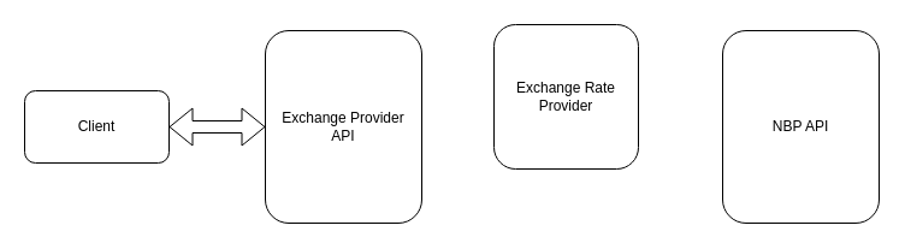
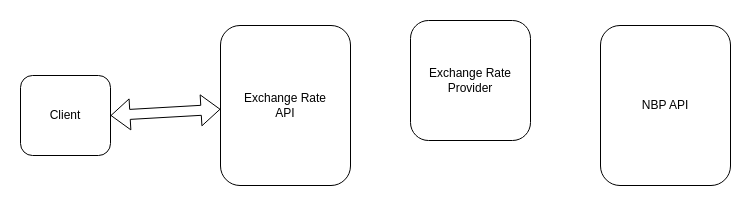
  <mxCell id="0" />
  <mxCell id="1" parent="0" />
- <mxCell id="2" value="Exchange Provider &lt;br&gt;API" style="rounded=1;whiteSpace=wrap;html=1;" vertex="1" parent="1"><mxGeometry x="220" y="25" width="130" height="160" as="geometry" /></mxCell>
- <mxCell id="3" value="Client" style="rounded=1;whiteSpace=wrap;html=1;" vertex="1" parent="1"><mxGeometry x="20" y="75" width="120" height="60" as="geometry" /></mxCell>
+ <mxCell id="2" value="Exchange Rate &lt;br&gt;API" style="rounded=1;whiteSpace=wrap;html=1;" vertex="1" parent="1"><mxGeometry x="220" y="25" width="130" height="160" as="geometry" /></mxCell>
+ <mxCell id="3" value="Client" style="rounded=1;whiteSpace=wrap;html=1;" vertex="1" parent="1"><mxGeometry x="20" y="75" width="90" height="80" as="geometry" /></mxCell>
  <mxCell id="4" value="" style="shape=flexArrow;endArrow=classic;startArrow=classic;html=1;entryX=1;entryY=0.5;entryDx=0;entryDy=0;" edge="1" parent="1" source="2" target="3"><mxGeometry width="50" height="50" relative="1" as="geometry"><mxPoint x="250" y="185" as="sourcePoint" /><mxPoint x="300" y="135" as="targetPoint" /></mxGeometry></mxCell>
  <mxCell id="5" value="NBP API" style="rounded=1;whiteSpace=wrap;html=1;" vertex="1" parent="1"><mxGeometry x="600" y="25" width="130" height="160" as="geometry" /></mxCell>
  <mxCell id="6" value="Exchange Rate Provider" style="rounded=1;whiteSpace=wrap;html=1;" vertex="1" parent="1"><mxGeometry x="410" y="20" width="120" height="120" as="geometry" /></mxCell>
